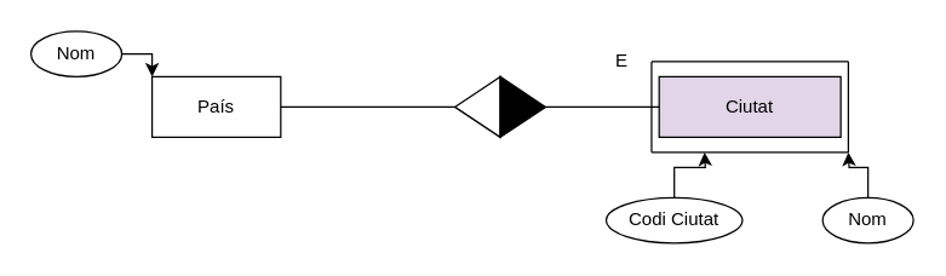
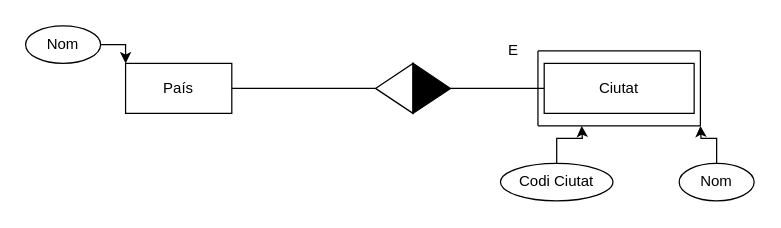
  <mxCell id="0" />
  <mxCell id="1" parent="0" />
  <mxCell id="2" value="País" style="rounded=0;whiteSpace=wrap;html=1;" vertex="1" parent="1"><mxGeometry x="100" y="50" width="85" height="40" as="geometry" /></mxCell>
  <mxCell id="3" value="" style="endArrow=none;html=1;exitX=1;exitY=0.5;exitDx=0;exitDy=0;" edge="1" parent="1" source="2"><mxGeometry width="50" height="50" relative="1" as="geometry"><mxPoint x="290" y="250" as="sourcePoint" /><mxPoint x="300" y="70" as="targetPoint" /></mxGeometry></mxCell>
  <mxCell id="4" value="" style="triangle;whiteSpace=wrap;html=1;rotation=-180;" vertex="1" parent="1"><mxGeometry x="300" y="50" width="30" height="40" as="geometry" /></mxCell>
  <mxCell id="5" value="" style="triangle;whiteSpace=wrap;html=1;fillColor=#000000;" vertex="1" parent="1"><mxGeometry x="330" y="50" width="30" height="40" as="geometry" /></mxCell>
- <mxCell id="6" value="Ciutat" style="rounded=0;whiteSpace=wrap;html=1;fillColor=#e1d5e7;" vertex="1" parent="1"><mxGeometry x="435" y="50" width="120" height="40" as="geometry" /></mxCell>
+ <mxCell id="6" value="Ciutat" style="rounded=0;whiteSpace=wrap;html=1;" vertex="1" parent="1"><mxGeometry x="435" y="50" width="120" height="40" as="geometry" /></mxCell>
  <mxCell id="7" value="" style="endArrow=none;html=1;exitX=1;exitY=0.5;exitDx=0;exitDy=0;entryX=0;entryY=0.5;entryDx=0;entryDy=0;" edge="1" parent="1" source="5" target="6"><mxGeometry width="50" height="50" relative="1" as="geometry"><mxPoint x="380" y="170" as="sourcePoint" /><mxPoint x="430" y="120" as="targetPoint" /></mxGeometry></mxCell>
  <mxCell id="8" value="" style="endArrow=none;html=1;" edge="1" parent="1"><mxGeometry width="50" height="50" relative="1" as="geometry"><mxPoint x="430" y="100" as="sourcePoint" /><mxPoint x="430" y="40" as="targetPoint" /></mxGeometry></mxCell>
  <mxCell id="9" value="" style="endArrow=none;html=1;" edge="1" parent="1"><mxGeometry width="50" height="50" relative="1" as="geometry"><mxPoint x="560" y="40" as="sourcePoint" /><mxPoint x="430" y="40" as="targetPoint" /></mxGeometry></mxCell>
  <mxCell id="10" value="" style="endArrow=none;html=1;" edge="1" parent="1"><mxGeometry width="50" height="50" relative="1" as="geometry"><mxPoint x="560" y="100" as="sourcePoint" /><mxPoint x="430" y="100" as="targetPoint" /></mxGeometry></mxCell>
  <mxCell id="11" value="" style="endArrow=none;html=1;" edge="1" parent="1"><mxGeometry width="50" height="50" relative="1" as="geometry"><mxPoint x="560" y="100" as="sourcePoint" /><mxPoint x="560" y="40" as="targetPoint" /></mxGeometry></mxCell>
  <mxCell id="12" style="edgeStyle=orthogonalEdgeStyle;rounded=0;orthogonalLoop=1;jettySize=auto;html=1;entryX=0;entryY=0;entryDx=0;entryDy=0;" edge="1" parent="1" source="13" target="2"><mxGeometry relative="1" as="geometry" /></mxCell>
  <mxCell id="13" value="Nom" style="ellipse;whiteSpace=wrap;html=1;" vertex="1" parent="1"><mxGeometry y="20" width="60" height="30" as="geometry" x="20" /></mxCell>
  <mxCell id="14" style="edgeStyle=orthogonalEdgeStyle;rounded=0;orthogonalLoop=1;jettySize=auto;html=1;" edge="1" parent="1" source="15"><mxGeometry relative="1" as="geometry"><mxPoint x="560" y="100" as="targetPoint" /></mxGeometry></mxCell>
  <mxCell id="15" value="Nom" style="ellipse;whiteSpace=wrap;html=1;" vertex="1" parent="1"><mxGeometry x="543" y="130" width="60" height="30" as="geometry" /></mxCell>
  <mxCell id="16" style="edgeStyle=orthogonalEdgeStyle;rounded=0;orthogonalLoop=1;jettySize=auto;html=1;" edge="1" parent="1" source="17"><mxGeometry relative="1" as="geometry"><mxPoint x="465" y="100" as="targetPoint" /></mxGeometry></mxCell>
  <mxCell id="17" value="Codi Ciutat" style="ellipse;whiteSpace=wrap;html=1;" vertex="1" parent="1"><mxGeometry x="400" y="130" width="90" height="30" as="geometry" /></mxCell>
  <mxCell id="18" value="E" style="text;html=1;align=center;verticalAlign=middle;resizable=0;points=[];autosize=1;strokeColor=none;fillColor=none;" vertex="1" parent="1"><mxGeometry x="400" y="30" width="20" height="20" as="geometry" /></mxCell>
